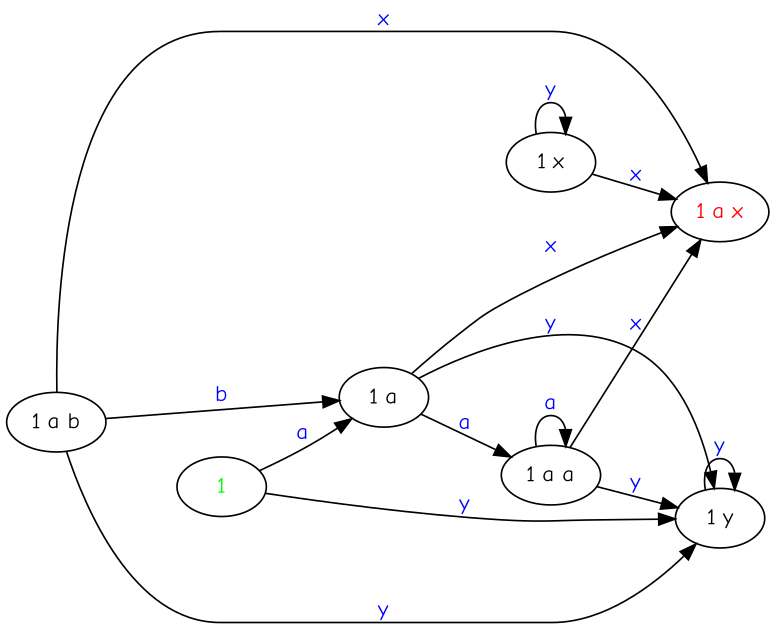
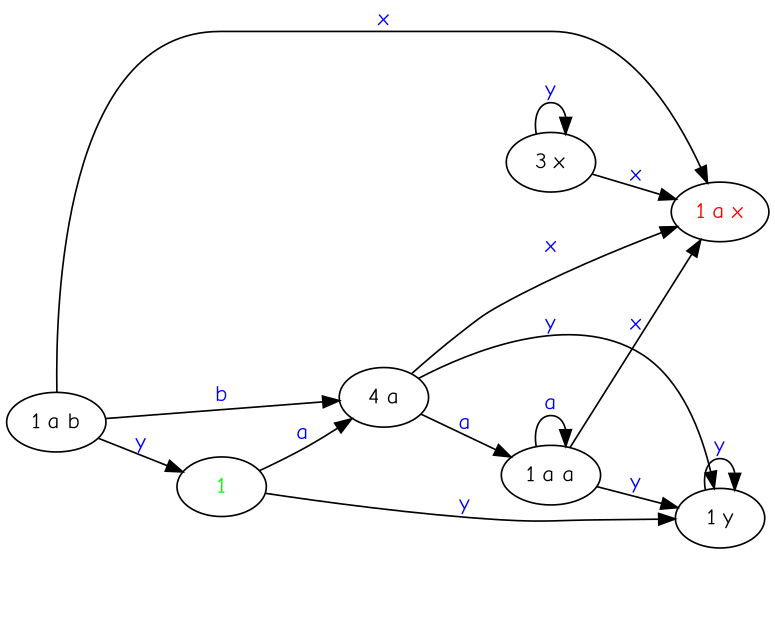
  digraph {
    fontname="Comic Neue"
    rankdir=LR
    node [fontname="Comic Neue"]
    edge [fontname="Comic Neue"]
    "1 a a"
    n2 [label=<<font color="red">1 a x</font>>]
    "1 y"
-   "1 a"
+   "1 a" [label="4 a"]
    "1 a b"
    n6 [label=<<font color="green">1</font>>]
-   "1 x"
+   "1 x" [label="3 x"]
    "1 a a" -> "1 a a" [label=<<font color="blue">a</font>>]
    "1 a a" -> n2 [label=<<font color="blue">x</font>>]
    "1 a a" -> "1 y" [label=<<font color="blue">y</font>>]
    "1 y" -> "1 y" [label=<<font color="blue">y</font>>]
    "1 a" -> "1 a a" [label=<<font color="blue">a</font>>]
    "1 a" -> n2 [label=<<font color="blue">x</font>>]
    "1 a" -> "1 y" [label=<<font color="blue">y</font>>]
    "1 a b" -> n2 [label=<<font color="blue">x</font>>]
-   "1 a b" -> "1 y" [label=<<font color="blue">y</font>>]
+   "1 a b" -> n6 [label=<<font color="blue">y</font>>]
    "1 a b" -> "1 a" [label=<<font color="blue">b</font>>]
    n6 -> "1 y" [label=<<font color="blue">y</font>>]
    n6 -> "1 a" [label=<<font color="blue">a</font>>]
    "1 x" -> n2 [label=<<font color="blue">x</font>>]
    "1 x" -> "1 x" [label=<<font color="blue">y</font>>]
  }
